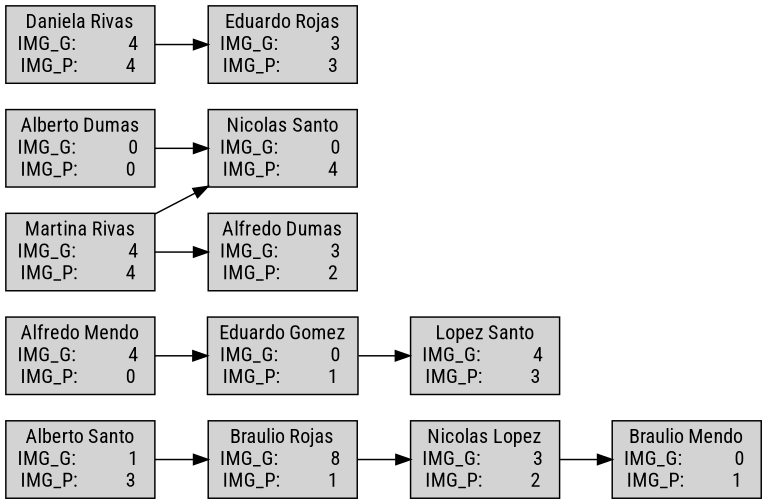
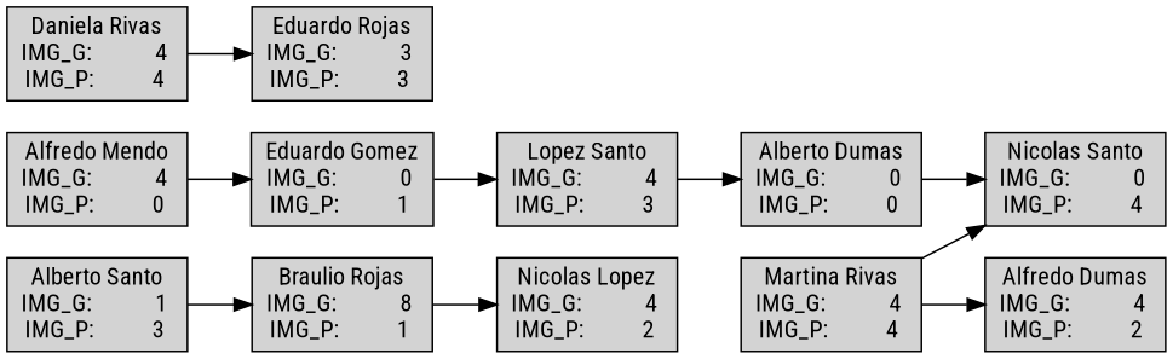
  digraph {
    fontname="Roboto Condensed"
    rankdir=LR
    node [fontname="Roboto Condensed" shape=box style=filled]
    edge [fontname="Roboto Condensed"]
    n1 [label="Alberto Santo\nIMG_G:            1 \nIMG_P:           3 "]
    n2 [label="Braulio Rojas\nIMG_G:            8 \nIMG_P:           1 "]
-   n3 [label="Nicolas Lopez\nIMG_G:            3 \nIMG_P:           2 "]
-   n4 [label="Braulio Mendo\nIMG_G:            0 \nIMG_P:           1 "]
+   n3 [label="Nicolas Lopez\nIMG_G:            4 \nIMG_P:           2 "]
    n5 [label="Alfredo Mendo\nIMG_G:            4 \nIMG_P:           0 "]
    n6 [label="Eduardo Gomez\nIMG_G:            0 \nIMG_P:           1 "]
    n7 [label="Lopez Santo\nIMG_G:            4 \nIMG_P:           3 "]
    n8 [label="Alberto Dumas\nIMG_G:            0 \nIMG_P:           0 "]
    n9 [label="Nicolas Santo\nIMG_G:            0 \nIMG_P:           4 "]
    n10 [label="Martina Rivas\nIMG_G:            4 \nIMG_P:           4 "]
-   n11 [label="Alfredo Dumas\nIMG_G:            3 \nIMG_P:           2 "]
+   n11 [label="Alfredo Dumas\nIMG_G:            4 \nIMG_P:           2 "]
    n12 [label="Daniela Rivas\nIMG_G:            4 \nIMG_P:           4 "]
    n13 [label="Eduardo Rojas\nIMG_G:            3 \nIMG_P:           3 "]
    n1 -> n2
    n2 -> n3
-   n3 -> n4
    n5 -> n6
    n6 -> n7
+   n7 -> n8
    n8 -> n9
    n10 -> n9
    n10 -> n11
    n12 -> n13
  }
